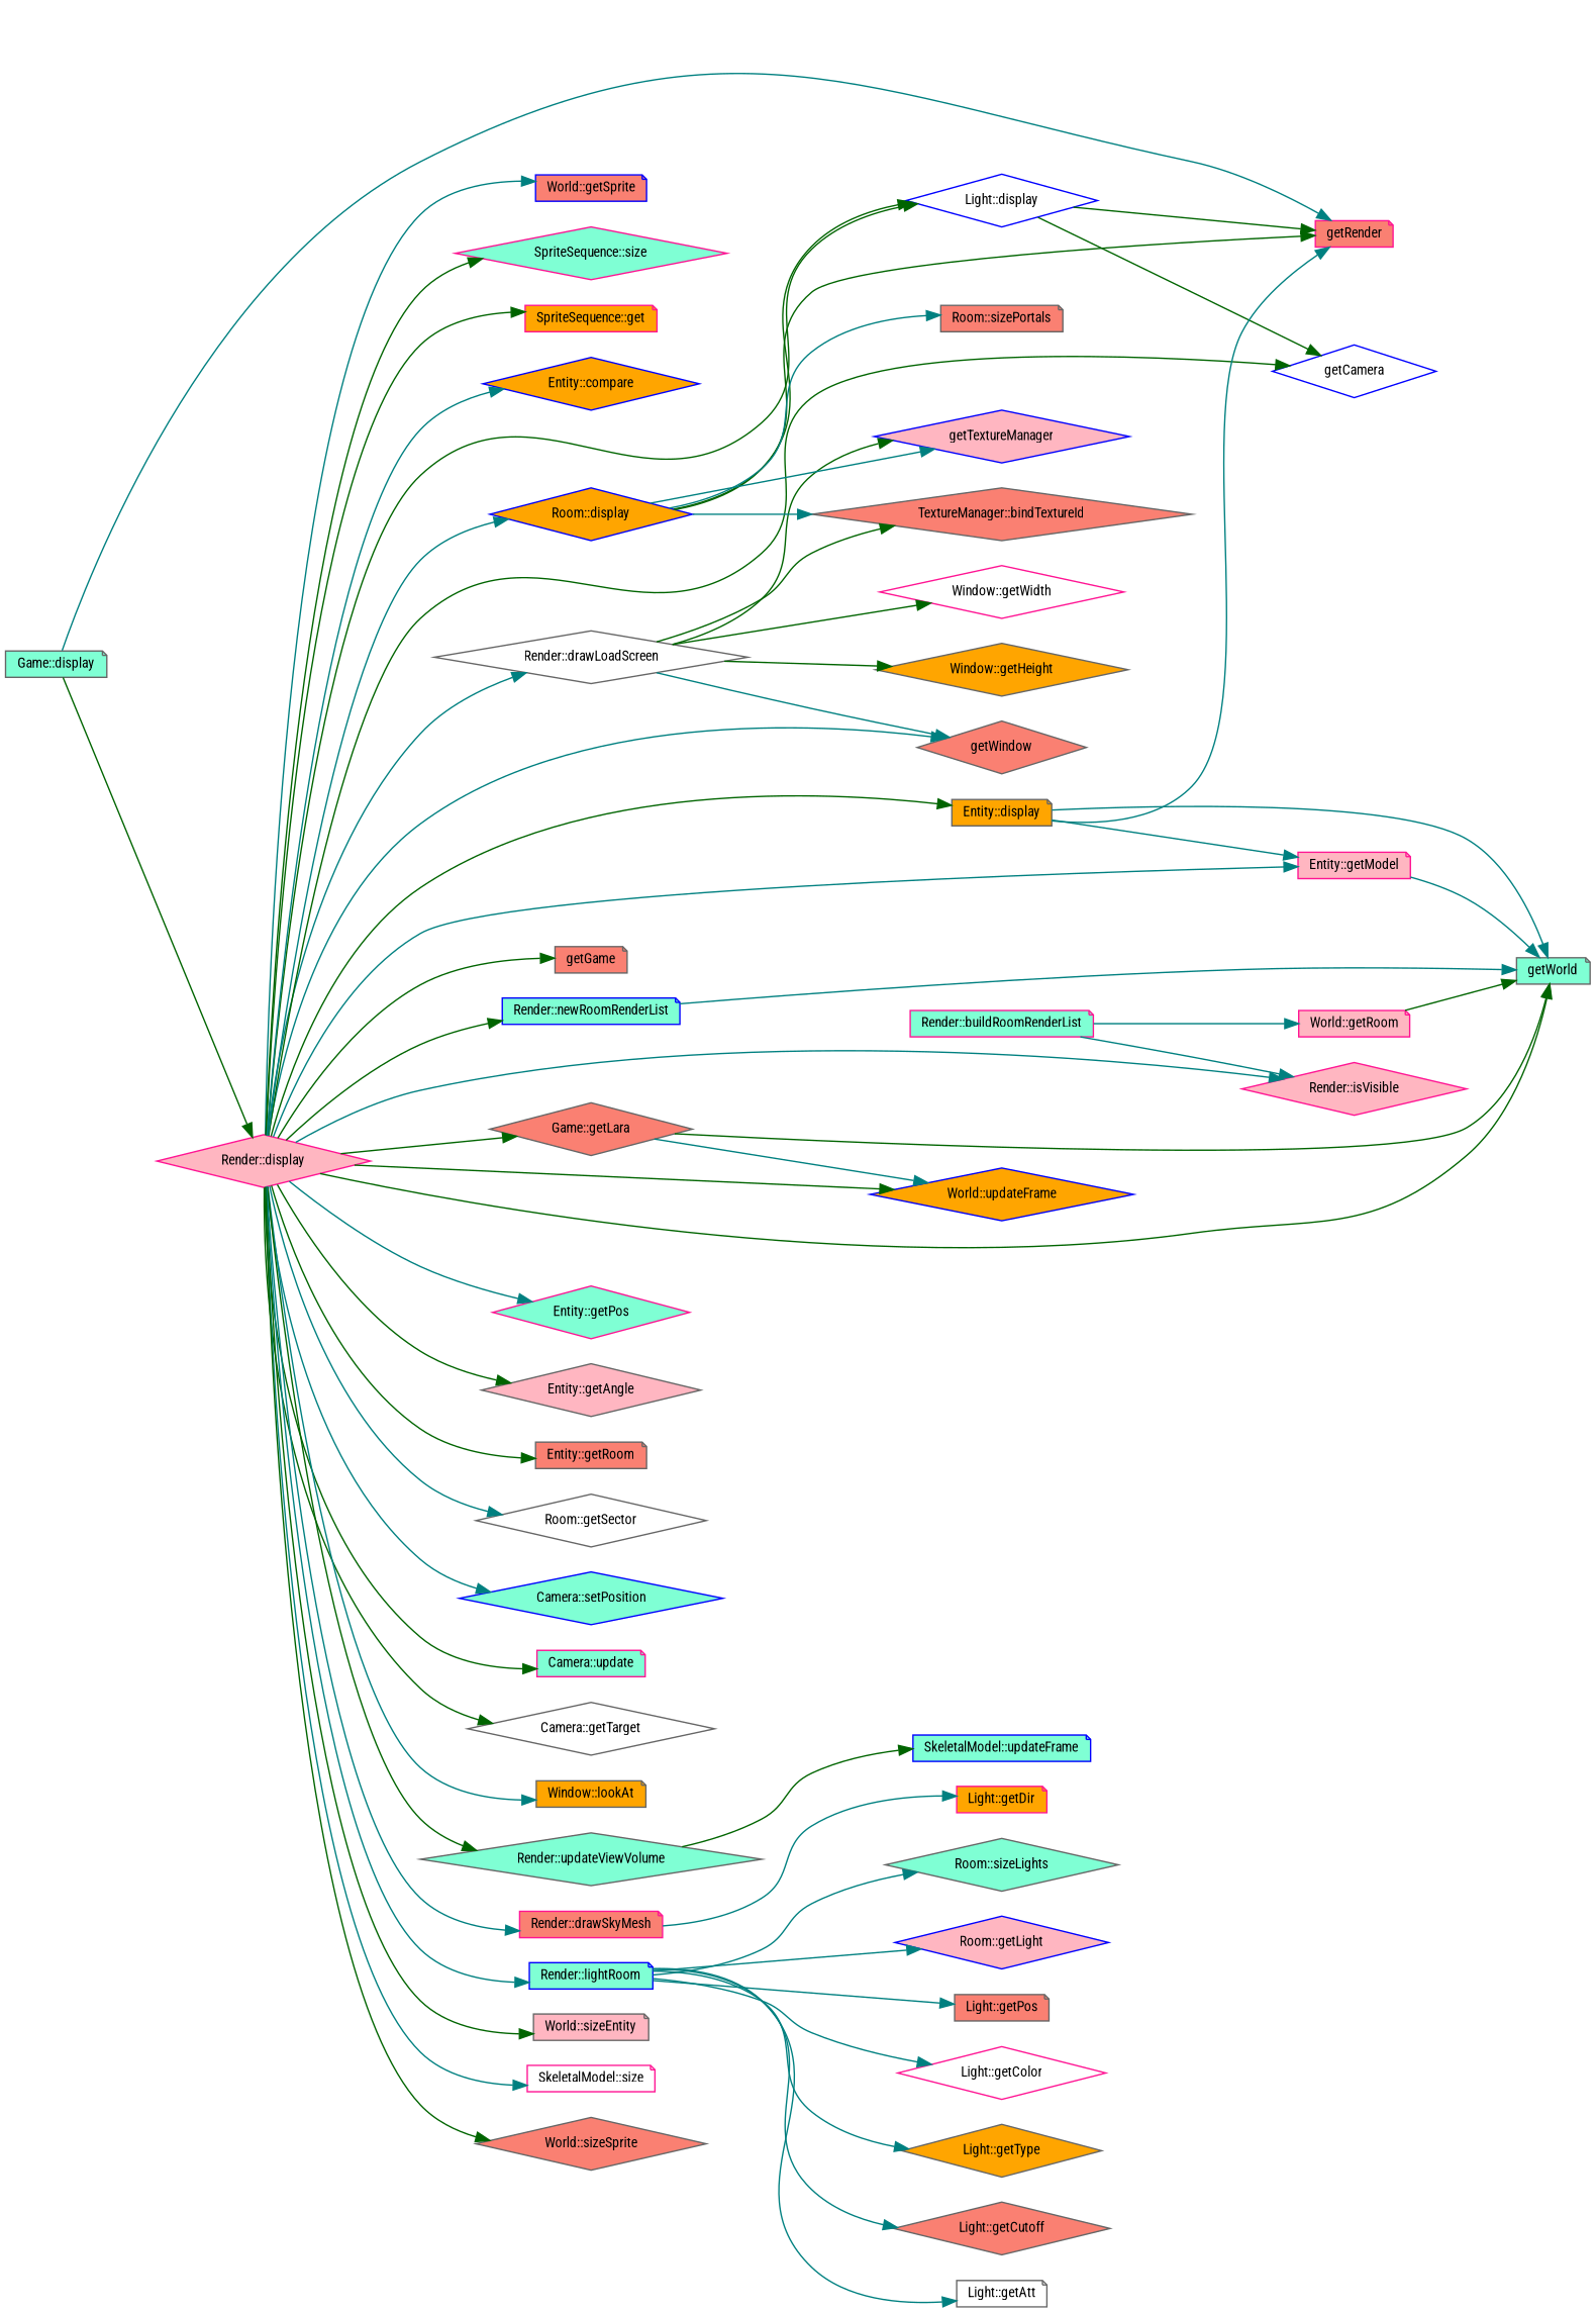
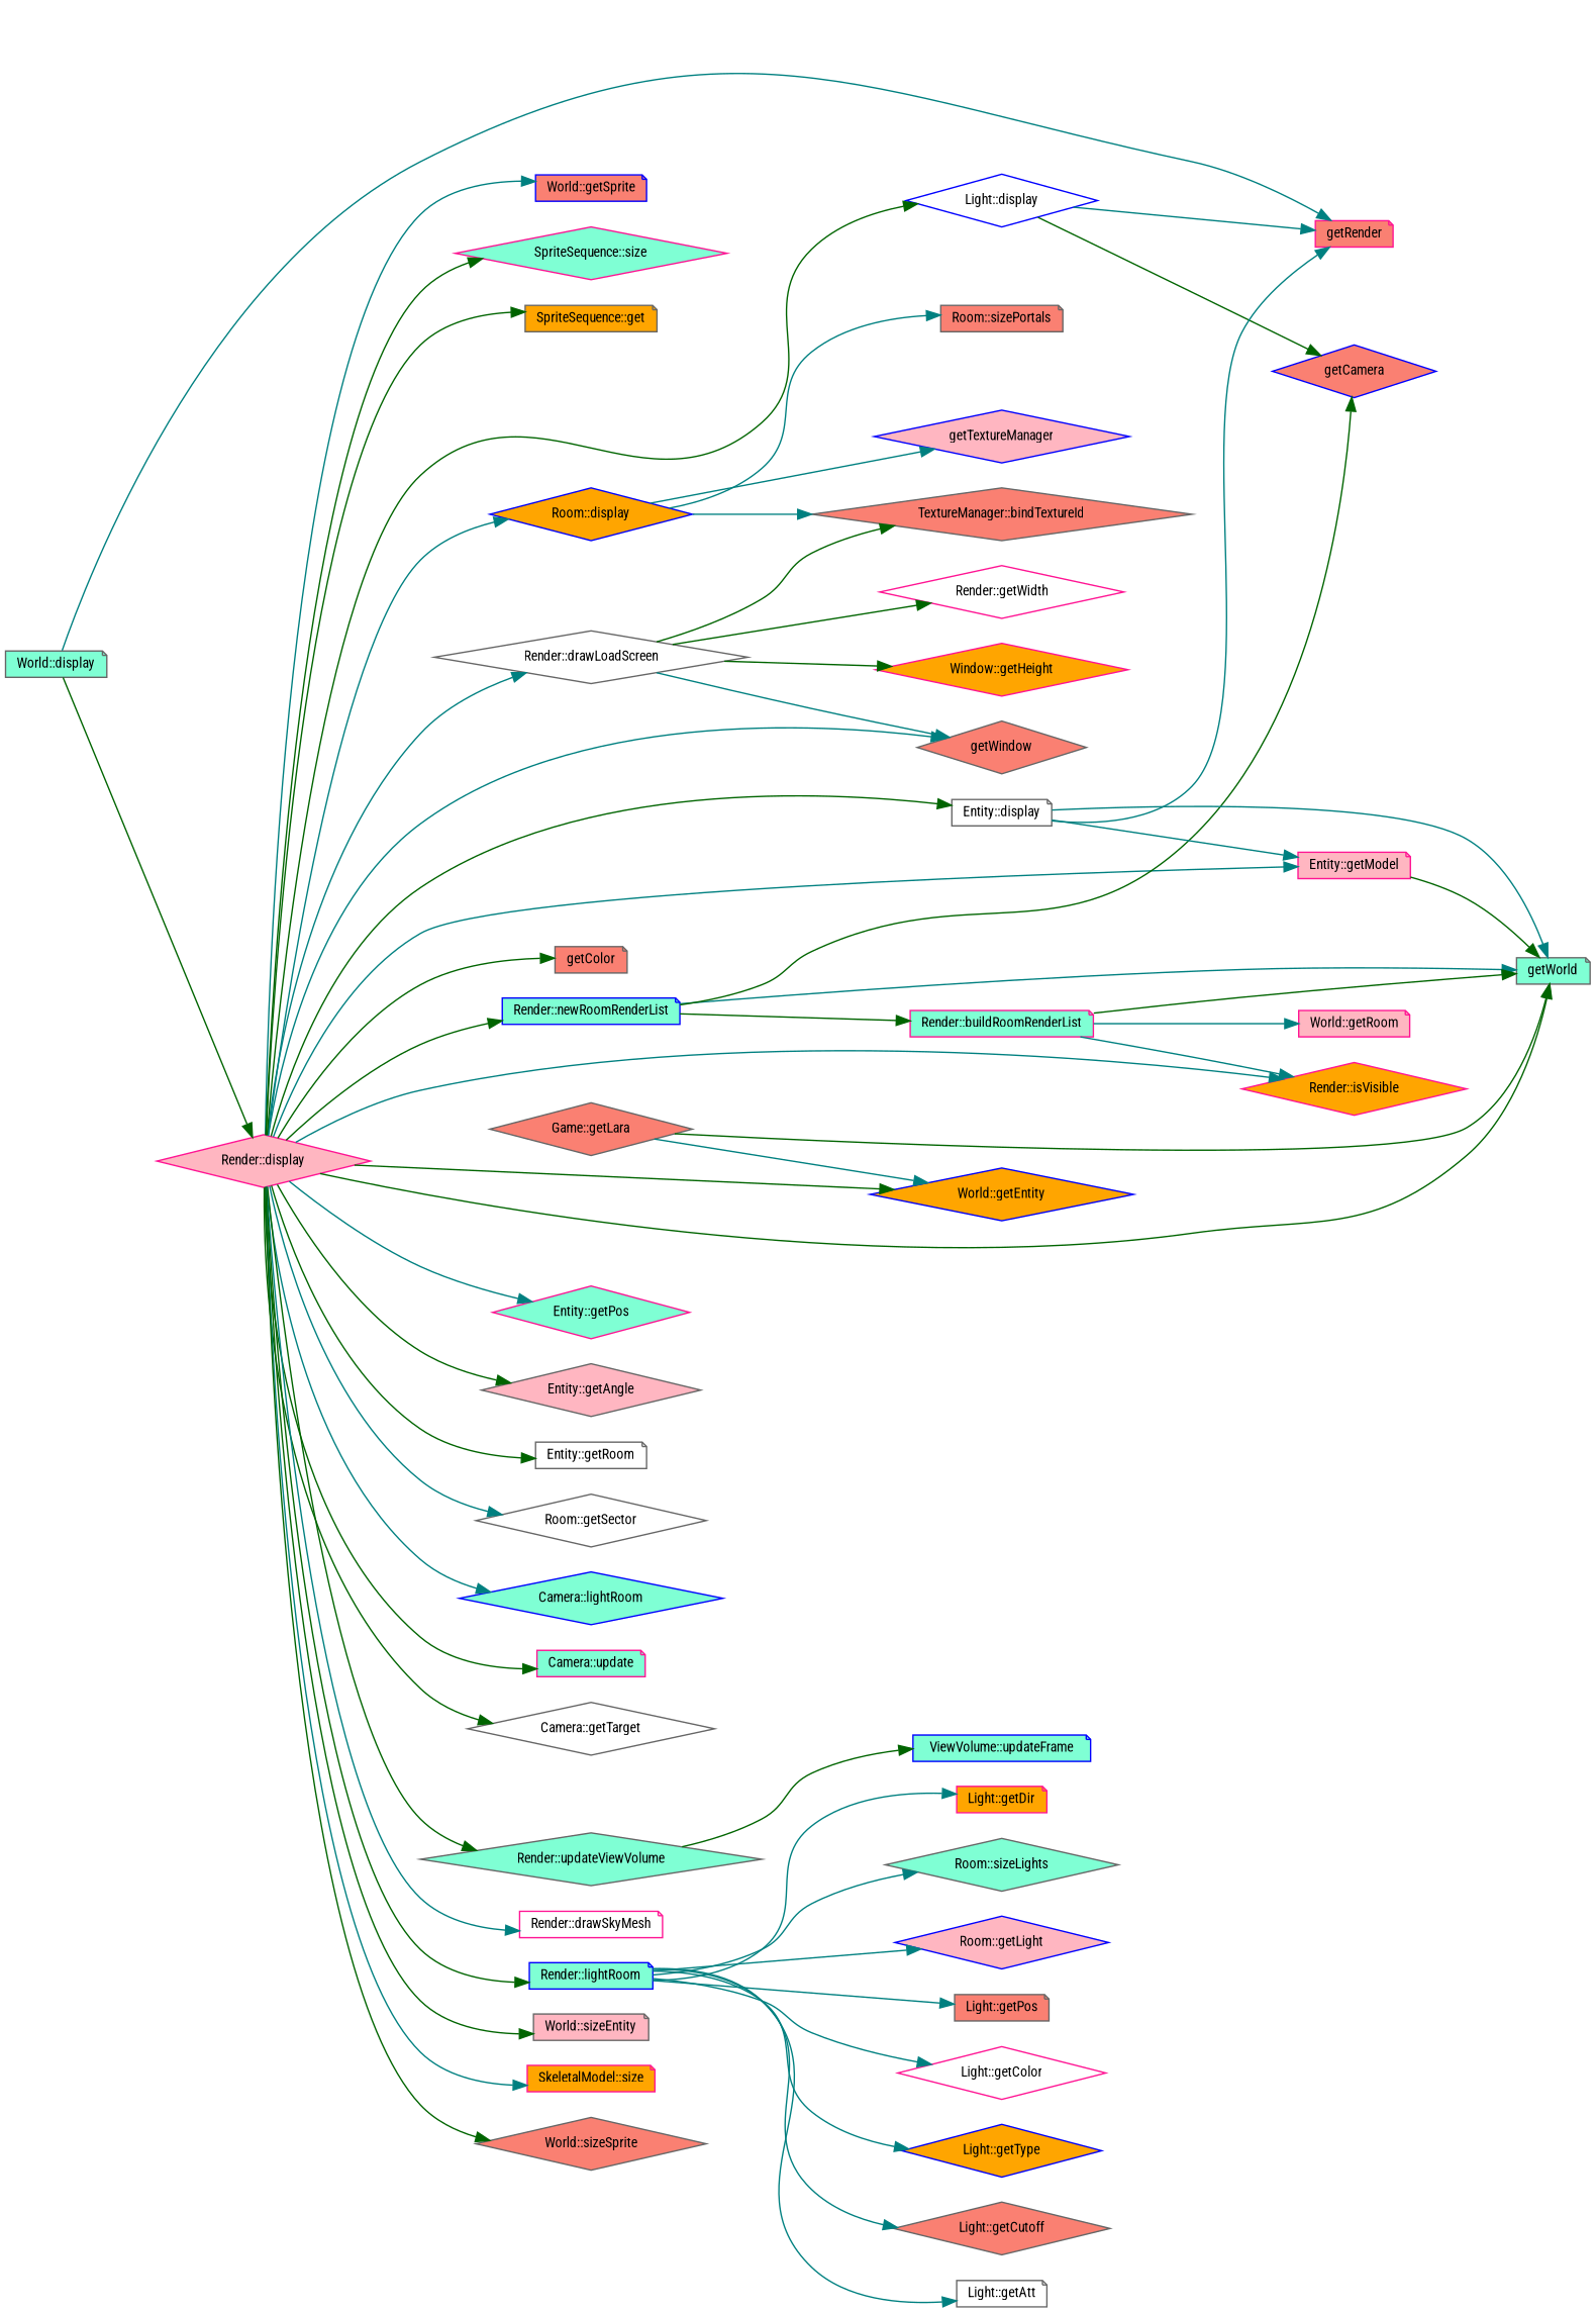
  digraph {
    fontname="Roboto Condensed"
    rankdir=LR
    node [color=gray40 fillcolor=aquamarine fontname="Roboto Condensed" fontsize=10 shape=diamond style=filled]
    edge [color=teal fontname="Roboto Condensed" fontsize=10 labelfontname=Helvetica labelfontsize=10 style=solid]
-   n1 [fontcolor=black height=0.2 label="Game::display" shape=note width=0.4]
+   n1 [fontcolor=black height=0.2 label="World::display" shape=note width=0.4]
    n2 [color=deeppink fillcolor=salmon height=0.2 label=getRender shape=note width=0.4]
    n3 [color=deeppink fillcolor=lightpink height=0.2 label="Render::display" width=0.4]
    n4 [fillcolor=white height=0.2 label="Render::drawLoadScreen" width=0.4]
    n5 [fillcolor=salmon height=0.2 label=getWindow width=0.4]
-   n6 [fillcolor=salmon height=0.2 label=getGame shape=note width=0.4]
+   n6 [fillcolor=salmon height=0.2 label=getColor shape=note width=0.4]
    n7 [fillcolor=salmon height=0.2 label="Game::getLara" width=0.4]
    n8 [height=0.2 label=getWorld shape=note width=0.4]
-   n9 [color=blue fillcolor=orange height=0.2 label="World::updateFrame" width=0.4]
+   n9 [color=blue fillcolor=orange height=0.2 label="World::getEntity" width=0.4]
    n10 [color=deeppink height=0.2 label="Entity::getPos" width=0.4]
    n11 [fillcolor=lightpink height=0.2 label="Entity::getAngle" width=0.4]
-   n12 [fillcolor=salmon height=0.2 label="Entity::getRoom" shape=note width=0.4]
+   n12 [fillcolor=white height=0.2 label="Entity::getRoom" shape=note width=0.4]
    n13 [fillcolor=white height=0.2 label="Room::getSector" width=0.4]
-   n14 [color=blue fillcolor=white height=0.2 label=getCamera width=0.4]
-   n15 [color=blue height=0.2 label="Camera::setPosition" width=0.4]
+   n14 [color=blue fillcolor=salmon height=0.2 label=getCamera width=0.4]
+   n15 [color=blue height=0.2 label="Camera::lightRoom" width=0.4]
    n16 [color=deeppink height=0.2 label="Camera::update" shape=note width=0.4]
    n17 [fillcolor=white height=0.2 label="Camera::getTarget" width=0.4]
-   n18 [fillcolor=orange height=0.2 label="Window::lookAt" shape=note width=0.4]
    n19 [height=0.2 label="Render::updateViewVolume" width=0.4]
-   n20 [color=deeppink fillcolor=salmon height=0.2 label="Render::drawSkyMesh" shape=note width=0.4]
+   n20 [color=deeppink fillcolor=white height=0.2 label="Render::drawSkyMesh" shape=note width=0.4]
    n21 [color=blue height=0.2 label="Render::newRoomRenderList" shape=note width=0.4]
-   n22 [color=deeppink fillcolor=lightpink height=0.2 label="Render::isVisible" width=0.4]
+   n22 [color=deeppink fillcolor=orange height=0.2 label="Render::isVisible" width=0.4]
    n23 [color=blue height=0.2 label="Render::lightRoom" shape=note width=0.4]
    n24 [color=blue fillcolor=orange height=0.2 label="Room::display" width=0.4]
    n25 [color=blue fillcolor=white height=0.2 label="Light::display" width=0.4]
    n26 [fillcolor=lightpink height=0.2 label="World::sizeEntity" shape=note width=0.4]
    n27 [color=deeppink fillcolor=lightpink height=0.2 label="Entity::getModel" shape=note width=0.4]
-   n28 [color=deeppink fillcolor=white height=0.2 label="SkeletalModel::size" shape=note width=0.4]
-   n29 [fillcolor=orange height=0.2 label="Entity::display" shape=note width=0.4]
+   n28 [color=deeppink fillcolor=orange height=0.2 label="SkeletalModel::size" shape=note width=0.4]
+   n29 [fillcolor=white height=0.2 label="Entity::display" shape=note width=0.4]
    n30 [fillcolor=salmon height=0.2 label="World::sizeSprite" width=0.4]
    n31 [color=blue fillcolor=salmon height=0.2 label="World::getSprite" shape=note width=0.4]
    n32 [color=deeppink height=0.2 label="SpriteSequence::size" width=0.4]
-   n33 [color=deeppink fillcolor=orange height=0.2 label="SpriteSequence::get" shape=note width=0.4]
-   n34 [color=blue fillcolor=orange height=0.2 label="Entity::compare" width=0.4]
-   n35 [color=deeppink fillcolor=white height=0.2 label="Window::getWidth" width=0.4]
-   n36 [fillcolor=orange height=0.2 label="Window::getHeight" width=0.4]
+   n33 [fillcolor=orange height=0.2 label="SpriteSequence::get" shape=note width=0.4]
+   n35 [color=deeppink fillcolor=white height=0.2 label="Render::getWidth" width=0.4]
+   n36 [color=deeppink fillcolor=orange height=0.2 label="Window::getHeight" width=0.4]
    n37 [color=blue fillcolor=lightpink height=0.2 label=getTextureManager width=0.4]
    n38 [fillcolor=salmon height=0.2 label="TextureManager::bindTextureId" width=0.4]
    n39 [color=deeppink fillcolor=lightpink height=0.2 label="World::getRoom" shape=note width=0.4]
-   n40 [color=blue height=0.2 label="SkeletalModel::updateFrame" shape=note width=0.4]
+   n40 [color=blue height=0.2 label="ViewVolume::updateFrame" shape=note width=0.4]
    n41 [color=deeppink height=0.2 label="Render::buildRoomRenderList" shape=note width=0.4]
    n42 [height=0.2 label="Room::sizeLights" width=0.4]
    n43 [color=blue fillcolor=lightpink height=0.2 label="Room::getLight" width=0.4]
    n44 [fillcolor=salmon height=0.2 label="Light::getPos" shape=note width=0.4]
    n45 [color=deeppink fillcolor=white height=0.2 label="Light::getColor" width=0.4]
    n46 [color=deeppink fillcolor=orange height=0.2 label="Light::getDir" shape=note width=0.4]
-   n47 [fillcolor=orange height=0.2 label="Light::getType" width=0.4]
+   n47 [color=blue fillcolor=orange height=0.2 label="Light::getType" width=0.4]
    n48 [fillcolor=salmon height=0.2 label="Light::getCutoff" width=0.4]
    n49 [fillcolor=white height=0.2 label="Light::getAtt" shape=note width=0.4]
    n50 [fillcolor=salmon height=0.2 label="Room::sizePortals" shape=note width=0.4]
    n1 -> n2
    n1 -> n3 [color=darkgreen]
    n3 -> n4
    n3 -> n5
    n3 -> n6 [color=darkgreen]
-   n3 -> n7 [color=darkgreen]
    n3 -> n8 [color=darkgreen]
    n3 -> n9 [color=darkgreen]
    n3 -> n10
    n3 -> n11 [color=darkgreen]
    n3 -> n12 [color=darkgreen]
    n3 -> n13
-   n3 -> n14 [color=darkgreen]
+   n21 -> n14 [color=darkgreen]
    n3 -> n15
    n3 -> n16 [color=darkgreen]
    n3 -> n17 [color=darkgreen]
-   n3 -> n18
    n3 -> n19 [color=darkgreen]
    n3 -> n20
    n3 -> n21 [color=darkgreen]
    n3 -> n22
-   n3 -> n23
+   n3 -> n23 [color=darkgreen]
    n3 -> n24
    n3 -> n25 [color=darkgreen]
    n3 -> n26 [color=darkgreen]
    n3 -> n27
    n3 -> n28
    n3 -> n29 [color=darkgreen]
    n3 -> n30 [color=darkgreen]
    n3 -> n31
    n3 -> n32 [color=darkgreen]
    n3 -> n33 [color=darkgreen]
-   n3 -> n34
    n4 -> n5
    n4 -> n35 [color=darkgreen]
    n4 -> n36 [color=darkgreen]
-   n4 -> n37 [color=darkgreen]
    n4 -> n38 [color=darkgreen]
    n7 -> n8 [color=darkgreen]
    n7 -> n9
    n19 -> n40 [color=darkgreen]
    n21 -> n8
+   n21 -> n41 [color=darkgreen]
    n23 -> n42
    n23 -> n43
    n23 -> n44
    n23 -> n45
-   n20 -> n46
+   n23 -> n46
    n23 -> n47
    n23 -> n48
    n23 -> n49
-   n24 -> n2 [color=darkgreen]
-   n24 -> n25 [color=darkgreen]
    n24 -> n37
    n24 -> n38
    n24 -> n50
-   n25 -> n2 [color=darkgreen]
+   n25 -> n2
    n25 -> n14 [color=darkgreen]
-   n27 -> n8
+   n27 -> n8 [color=darkgreen]
    n29 -> n2
    n29 -> n8
    n29 -> n27
-   n39 -> n8 [color=darkgreen]
+   n41 -> n8 [color=darkgreen]
    n41 -> n22
    n41 -> n39
  }
